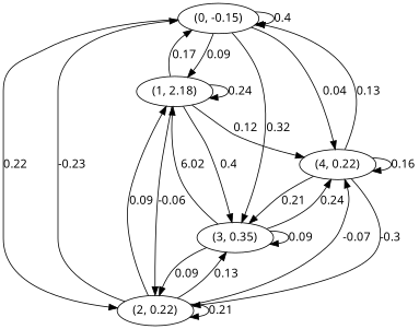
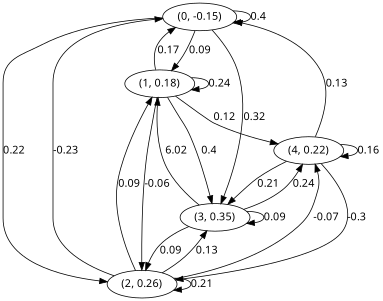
  digraph {
    fontname="Noto Sans"
    node [fontname="Noto Sans"]
    edge [fontname="Noto Sans"]
    n1 [label="(0, -0.15)"]
-   n2 [label="(1, 2.18)"]
-   n3 [label="(2, 0.22)"]
+   n2 [label="(1, 0.18)"]
+   n3 [label="(2, 0.26)"]
    n4 [label="(3, 0.35)"]
    n5 [label="(4, 0.22)"]
    n1 -> n1 [label=0.4]
    n1 -> n2 [label=0.09]
    n1 -> n3 [label=0.22]
    n1 -> n4 [label=0.32]
-   n1 -> n5 [label=0.04]
    n2 -> n1 [label=0.17]
    n2 -> n2 [label=0.24]
    n2 -> n3 [label=-0.06]
    n2 -> n4 [label=0.4]
    n2 -> n5 [label=0.12]
    n3 -> n1 [label=-0.23]
    n3 -> n2 [label=0.09]
    n3 -> n3 [label=0.21]
    n3 -> n4 [label=0.13]
    n3 -> n5 [label=-0.07]
    n4 -> n2 [label=6.02]
    n4 -> n3 [label=0.09]
    n4 -> n4 [label=0.09]
    n4 -> n5 [label=0.24]
    n5 -> n1 [label=0.13]
    n5 -> n3 [label=-0.3]
    n5 -> n4 [label=0.21]
    n5 -> n5 [label=0.16]
  }
